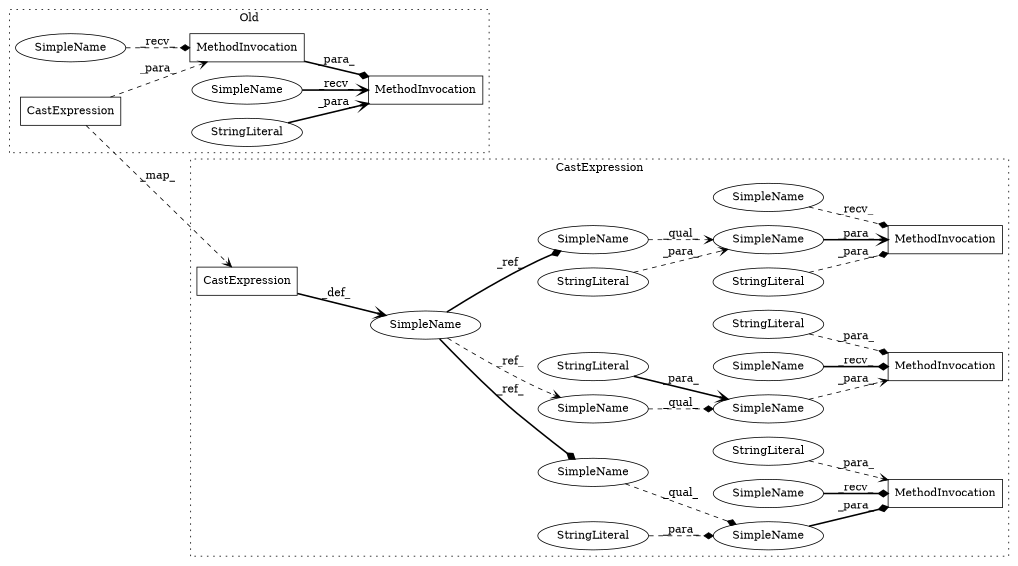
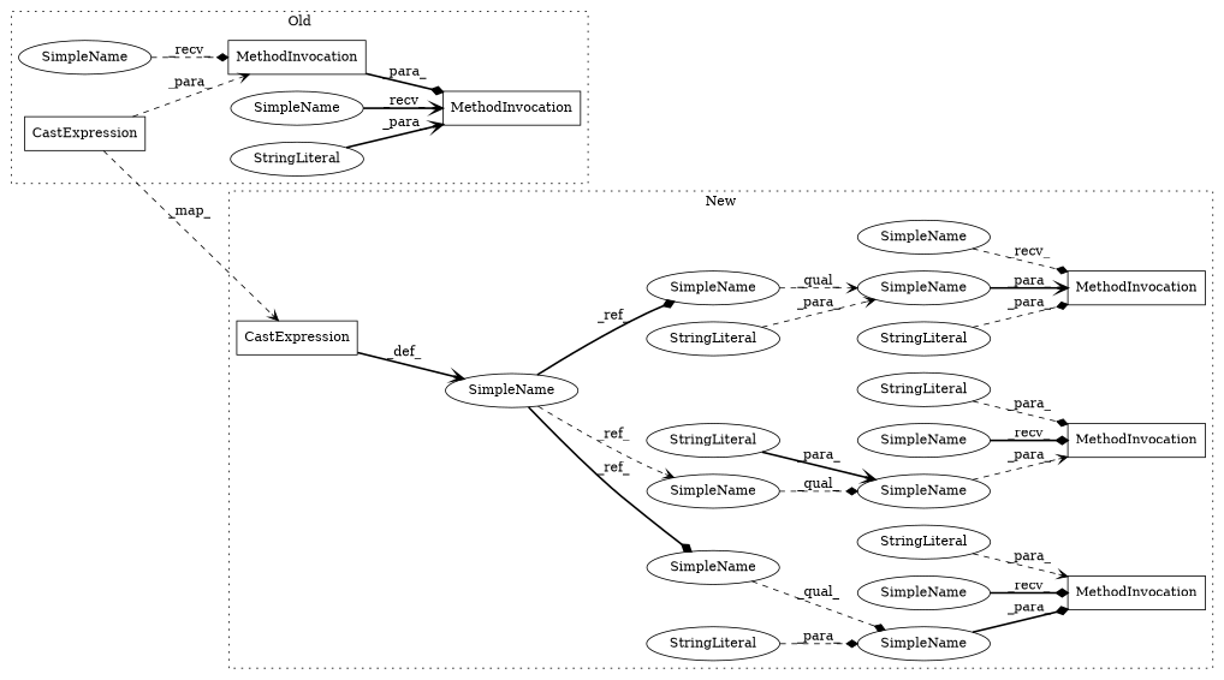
  digraph {
    rankdir=LR
    node [a=42 l=6 shape=ellipse]
    edge [style=dashed arrowhead=diamond]
    n1 [a=11 l=14 label=CastExpression s=4357 shape=box]
    n2 [a=32 l="6,1" label=MethodInvocation s="4287,4400" shape=box]
    n3 [a=32 l="9,1" label=MethodInvocation s="4348,4399" shape=box]
    n4 [l=7 label=SimpleName s=4340]
    n5 [label=SimpleName s=4280]
    n6 [a=45 l=45 label=StringLiteral s=4293]
    n7 [a=11 l=14 label=CastExpression s=4358 shape=box]
    n8 [a=32 l="6,1" label=MethodInvocation s="4422,4460" shape=box]
    n9 [a=32 l="6,1" label=MethodInvocation s="4561,4603" shape=box]
    n10 [a=32 l="6,1" label=MethodInvocation s="4483,4538" shape=box]
    n11 [l="14,1" label=SimpleName s="4439,4459"]
    n12 [l="14,1" label=SimpleName s="4515,4537"]
    n13 [l="14,1" label=SimpleName s="4579,4602"]
    n14 [label=SimpleName s=4554]
    n15 [l=13 label=SimpleName s=4439]
    n16 [l=13 label=SimpleName s=4515]
    n17 [label=SimpleName s=4415]
    n18 [l=13 label=SimpleName s=4579]
    n19 [l=13 label=SimpleName s=4342]
    n20 [label=SimpleName s=4476]
    n21 [a=45 l=9 label=StringLiteral s=4593]
    n22 [a=45 l=24 label=StringLiteral s=4489]
    n23 [a=45 label=StringLiteral s=4453]
    n24 [a=45 l=10 label=StringLiteral s=4567]
    n25 [a=45 l=9 label=StringLiteral s=4428]
    n26 [a=45 l=8 label=StringLiteral s=4529]
    subgraph cluster_1 {
      label=Old
      style=dotted
      n1
      n2
      n3
      n4
      n5
      n6
    }
    subgraph cluster_2 {
-     label=CastExpression
+     label=New
      style=dotted
      n7
      n8
      n9
      n10
      n11
      n12
      n13
      n14
      n15
      n16
      n17
      n18
      n19
      n20
      n21
      n22
      n23
      n24
      n25
      n26
    }
    n1 -> n3 [label=_para_ arrowhead=vee]
    n1 -> n7 [label=_map_ arrowhead=vee]
    n3 -> n2 [label=_para_ style=bold]
    n4 -> n3 [label=_recv_]
    n5 -> n2 [label=_recv_ style=bold arrowhead=vee]
    n6 -> n2 [label=_para_ style=bold arrowhead=vee]
    n7 -> n19 [label=_def_ style=bold arrowhead=vee]
    n11 -> n8 [label=_para_ style=bold]
    n12 -> n10 [label=_para_ arrowhead=vee]
    n13 -> n9 [label=_para_ style=bold arrowhead=vee]
    n14 -> n9 [label=_recv_]
    n15 -> n11 [label=_qual_]
    n16 -> n12 [label=_qual_]
    n17 -> n8 [label=_recv_ style=bold]
    n18 -> n13 [label=_qual_ arrowhead=vee]
    n19 -> n15 [label=_ref_ style=bold]
    n19 -> n16 [label=_ref_ arrowhead=vee]
    n19 -> n18 [label=_ref_ style=bold]
    n20 -> n10 [label=_recv_ style=bold]
    n21 -> n13 [label=_para_ arrowhead=vee]
    n22 -> n10 [label=_para_]
    n23 -> n11 [label=_para_]
    n24 -> n9 [label=_para_]
    n25 -> n8 [label=_para_ arrowhead=vee]
    n26 -> n12 [label=_para_ style=bold arrowhead=vee]
  }
